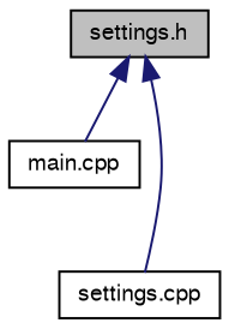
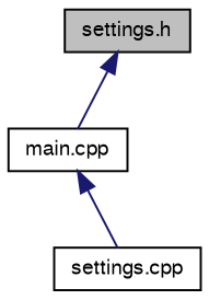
  digraph {
    node [color=black fontname=FreeSans fontsize=10 shape=record]
    edge [color=midnightblue dir=back fontname=FreeSans fontsize=10 labelfontname=FreeSans labelfontsize=10 style=solid]
    n1 [fillcolor=grey75 fontcolor=black height=0.2 label="settings.h" style=filled width=0.4]
    n2 [height=0.2 label="main.cpp" width=0.4]
    n3 [height=0.2 label="settings.cpp" width=0.4]
    n1 -> n2
-   n1 -> n3
+   n2 -> n3
  }
